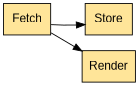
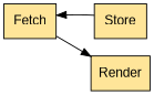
  digraph {
    fontname=helvetica
    rankdir=LR
    node [fillcolor="#FFE599" fontname=Arial shape="node" style=filled]
    edge [fontname=monospace]
    n1 [label=<Fetch>]
    n2 [label=<Store>]
    n3 [label=<Render>]
-   n1 -> n2
+   n2 -> n1
    n1 -> n3
  }
